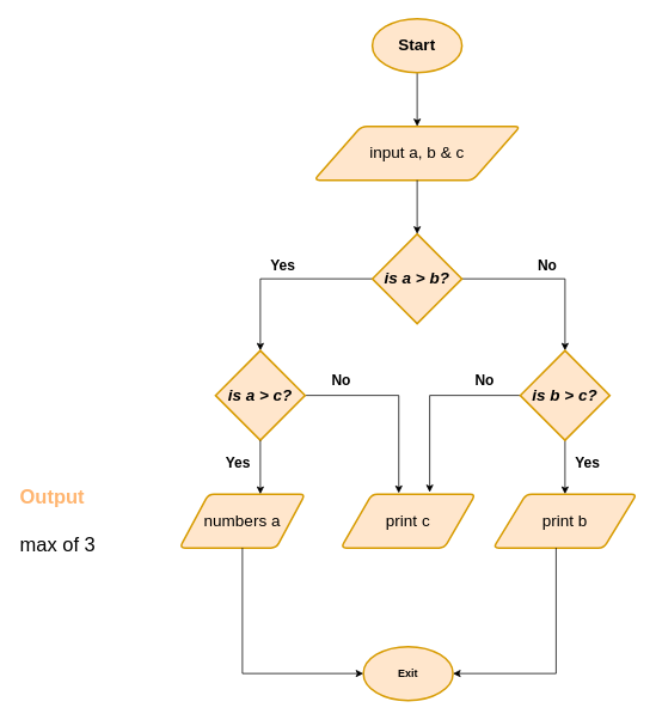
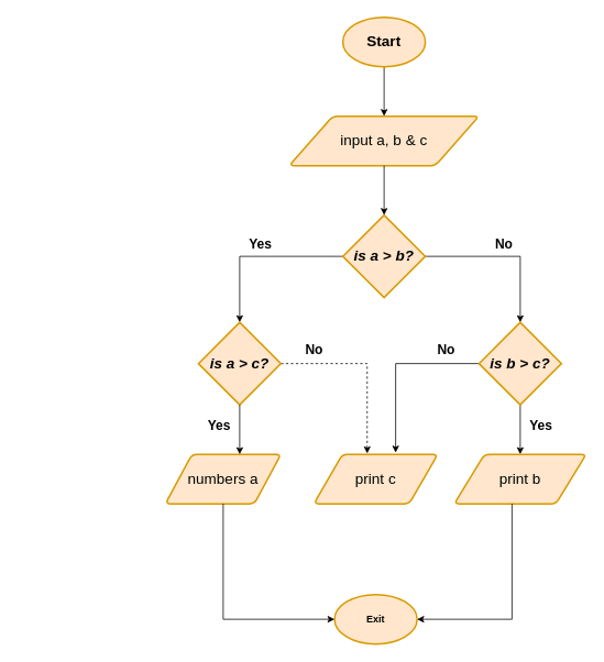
  <mxCell id="0" />
  <mxCell id="1" parent="0" />
  <mxCell id="2" style="edgeStyle=orthogonalEdgeStyle;rounded=0;orthogonalLoop=1;jettySize=auto;html=1;entryX=0.5;entryY=0;entryDx=0;entryDy=0;fontSize=18;" edge="1" parent="1" source="3" target="4"><mxGeometry relative="1" as="geometry" /></mxCell>
  <mxCell id="3" value="Start" style="strokeWidth=2;html=1;shape=mxgraph.flowchart.start_1;whiteSpace=wrap;fillColor=#ffe6cc;strokeColor=#d79b00;fontSize=18;fontStyle=1" vertex="1" parent="1"><mxGeometry x="415" y="20" width="100" height="60" as="geometry" /></mxCell>
  <mxCell id="4" value="input a, b &amp;amp; c" style="shape=parallelogram;html=1;strokeWidth=2;perimeter=parallelogramPerimeter;whiteSpace=wrap;rounded=1;arcSize=12;size=0.23;fillColor=#ffe6cc;strokeColor=#d79b00;fontSize=18;" vertex="1" parent="1"><mxGeometry x="350" y="140" width="230" height="60" as="geometry" /></mxCell>
  <mxCell id="5" style="edgeStyle=orthogonalEdgeStyle;rounded=0;orthogonalLoop=1;jettySize=auto;html=1;fontSize=18;" edge="1" parent="1" source="7" target="12"><mxGeometry relative="1" as="geometry" /></mxCell>
  <mxCell id="6" style="edgeStyle=orthogonalEdgeStyle;rounded=0;orthogonalLoop=1;jettySize=auto;html=1;fontStyle=0;fontSize=18;" edge="1" parent="1" source="7" target="9"><mxGeometry relative="1" as="geometry" /></mxCell>
  <mxCell id="7" value="is a &amp;gt; b?" style="strokeWidth=2;html=1;shape=mxgraph.flowchart.decision;whiteSpace=wrap;fillColor=#ffe6cc;strokeColor=#d79b00;fontSize=18;fontStyle=3" vertex="1" parent="1"><mxGeometry x="415" y="260" width="100" height="100" as="geometry" /></mxCell>
- <mxCell id="8" style="edgeStyle=orthogonalEdgeStyle;rounded=0;orthogonalLoop=1;jettySize=auto;html=1;entryX=0.43;entryY=-0.017;entryDx=0;entryDy=0;entryPerimeter=0;fontSize=18;" edge="1" parent="1" source="9" target="14"><mxGeometry relative="1" as="geometry"><mxPoint x="440" y="600" as="targetPoint" /></mxGeometry></mxCell>
+ <mxCell id="8" style="edgeStyle=orthogonalEdgeStyle;rounded=0;orthogonalLoop=1;jettySize=auto;html=1;entryX=0.43;entryY=-0.017;entryDx=0;entryDy=0;entryPerimeter=0;fontSize=18;dashed=1;" edge="1" parent="1" source="9" target="14"><mxGeometry relative="1" as="geometry"><mxPoint x="440" y="600" as="targetPoint" /></mxGeometry></mxCell>
  <mxCell id="9" value="is a &amp;gt; c?" style="strokeWidth=2;html=1;shape=mxgraph.flowchart.decision;whiteSpace=wrap;fillColor=#ffe6cc;strokeColor=#d79b00;fontSize=18;fontStyle=3" vertex="1" parent="1"><mxGeometry x="240" y="390" width="100" height="100" as="geometry" /></mxCell>
  <mxCell id="10" style="edgeStyle=orthogonalEdgeStyle;rounded=0;orthogonalLoop=1;jettySize=auto;html=1;entryX=0.66;entryY=-0.033;entryDx=0;entryDy=0;entryPerimeter=0;fontSize=18;" edge="1" parent="1" source="12" target="14"><mxGeometry relative="1" as="geometry"><mxPoint x="470" y="600" as="targetPoint" /></mxGeometry></mxCell>
  <mxCell id="11" style="edgeStyle=orthogonalEdgeStyle;rounded=0;orthogonalLoop=1;jettySize=auto;html=1;entryX=0.5;entryY=0;entryDx=0;entryDy=0;fontSize=18;" edge="1" parent="1" source="12" target="15"><mxGeometry relative="1" as="geometry" /></mxCell>
  <mxCell id="12" value="is b &amp;gt; c?" style="strokeWidth=2;html=1;shape=mxgraph.flowchart.decision;whiteSpace=wrap;fillColor=#ffe6cc;strokeColor=#d79b00;fontSize=18;fontStyle=3" vertex="1" parent="1"><mxGeometry x="580" y="390" width="100" height="100" as="geometry" /></mxCell>
  <mxCell id="13" value="numbers a" style="shape=parallelogram;html=1;strokeWidth=2;perimeter=parallelogramPerimeter;whiteSpace=wrap;rounded=1;arcSize=12;size=0.23;fillColor=#ffe6cc;strokeColor=#d79b00;fontSize=18;" vertex="1" parent="1"><mxGeometry x="200" y="550" width="140" height="60" as="geometry" /></mxCell>
  <mxCell id="14" value="print c" style="shape=parallelogram;html=1;strokeWidth=2;perimeter=parallelogramPerimeter;whiteSpace=wrap;rounded=1;arcSize=12;size=0.23;fillColor=#ffe6cc;strokeColor=#d79b00;fontSize=18;" vertex="1" parent="1"><mxGeometry x="380" y="550" width="150" height="60" as="geometry" /></mxCell>
  <mxCell id="15" value="print b" style="shape=parallelogram;html=1;strokeWidth=2;perimeter=parallelogramPerimeter;whiteSpace=wrap;rounded=1;arcSize=12;size=0.23;fillColor=#ffe6cc;strokeColor=#d79b00;fontSize=18;" vertex="1" parent="1"><mxGeometry x="550" y="550" width="160" height="60" as="geometry" /></mxCell>
  <mxCell id="16" value="Exit" style="strokeWidth=2;html=1;shape=mxgraph.flowchart.start_1;whiteSpace=wrap;fillColor=#ffe6cc;strokeColor=#d79b00;fontStyle=1" vertex="1" parent="1"><mxGeometry x="405" y="720" width="100" height="60" as="geometry" /></mxCell>
  <mxCell id="17" style="edgeStyle=orthogonalEdgeStyle;rounded=0;orthogonalLoop=1;jettySize=auto;html=1;entryX=0.5;entryY=0;entryDx=0;entryDy=0;entryPerimeter=0;fontSize=18;" edge="1" parent="1" source="4" target="7"><mxGeometry relative="1" as="geometry" /></mxCell>
  <mxCell id="18" value="" style="endArrow=none;html=1;rounded=0;fontSize=18;" edge="1" parent="1"><mxGeometry width="50" height="50" relative="1" as="geometry"><mxPoint x="270" y="750" as="sourcePoint" /><mxPoint x="270" y="610" as="targetPoint" /></mxGeometry></mxCell>
  <mxCell id="19" value="" style="endArrow=classic;html=1;rounded=0;entryX=0;entryY=0.5;entryDx=0;entryDy=0;entryPerimeter=0;fontSize=18;" edge="1" parent="1" target="16"><mxGeometry width="50" height="50" relative="1" as="geometry"><mxPoint x="270" y="750" as="sourcePoint" /><mxPoint x="340" y="750" as="targetPoint" /></mxGeometry></mxCell>
  <mxCell id="20" value="" style="endArrow=none;html=1;rounded=0;fontSize=18;" edge="1" parent="1"><mxGeometry width="50" height="50" relative="1" as="geometry"><mxPoint x="620" y="750" as="sourcePoint" /><mxPoint x="620" y="610" as="targetPoint" /></mxGeometry></mxCell>
  <mxCell id="21" value="" style="endArrow=classic;html=1;rounded=0;entryX=1;entryY=0.5;entryDx=0;entryDy=0;entryPerimeter=0;fontSize=18;" edge="1" parent="1" target="16"><mxGeometry width="50" height="50" relative="1" as="geometry"><mxPoint x="620" y="750" as="sourcePoint" /><mxPoint x="610" y="710" as="targetPoint" /></mxGeometry></mxCell>
  <mxCell id="22" style="edgeStyle=orthogonalEdgeStyle;rounded=0;orthogonalLoop=1;jettySize=auto;html=1;entryX=0.643;entryY=0;entryDx=0;entryDy=0;entryPerimeter=0;" edge="1" parent="1" source="9" target="13"><mxGeometry relative="1" as="geometry" /></mxCell>
  <mxCell id="23" value="No" style="text;html=1;align=center;verticalAlign=middle;resizable=0;points=[];autosize=1;strokeColor=none;fillColor=none;fontSize=16;fontStyle=1" vertex="1" parent="1"><mxGeometry x="360" y="408" width="40" height="30" as="geometry" /></mxCell>
  <mxCell id="24" value="No" style="text;html=1;align=center;verticalAlign=middle;resizable=0;points=[];autosize=1;strokeColor=none;fillColor=none;fontSize=16;fontStyle=1" vertex="1" parent="1"><mxGeometry x="520" y="408" width="40" height="30" as="geometry" /></mxCell>
  <mxCell id="25" value="No" style="text;html=1;align=center;verticalAlign=middle;resizable=0;points=[];autosize=1;strokeColor=none;fillColor=none;fontSize=16;fontStyle=1" vertex="1" parent="1"><mxGeometry x="590" y="280" width="40" height="30" as="geometry" /></mxCell>
  <mxCell id="26" value="Yes" style="text;html=1;align=center;verticalAlign=middle;resizable=0;points=[];autosize=1;strokeColor=none;fillColor=none;fontSize=16;fontStyle=1" vertex="1" parent="1"><mxGeometry x="290" y="280" width="50" height="30" as="geometry" /></mxCell>
  <mxCell id="27" value="Yes" style="text;html=1;align=center;verticalAlign=middle;resizable=0;points=[];autosize=1;strokeColor=none;fillColor=none;fontSize=16;fontStyle=1" vertex="1" parent="1"><mxGeometry x="240" y="500" width="50" height="30" as="geometry" /></mxCell>
  <mxCell id="28" value="Yes" style="text;html=1;align=center;verticalAlign=middle;resizable=0;points=[];autosize=1;strokeColor=none;fillColor=none;fontSize=16;fontStyle=1" vertex="1" parent="1"><mxGeometry x="630" y="500" width="50" height="30" as="geometry" /></mxCell>
- <mxCell id="29" value="&lt;b&gt;&lt;font style=&quot;color: rgb(255, 181, 112);&quot;&gt;Output&lt;/font&gt;&lt;/b&gt;&lt;div&gt;&lt;br&gt;&lt;/div&gt;&lt;div&gt;max of 3&lt;/div&gt;" style="text;html=1;align=left;verticalAlign=middle;resizable=0;points=[];autosize=1;strokeColor=none;fillColor=none;fontSize=22;" vertex="1" parent="1"><mxGeometry x="20" y="535" width="110" height="90" as="geometry" /></mxCell>
